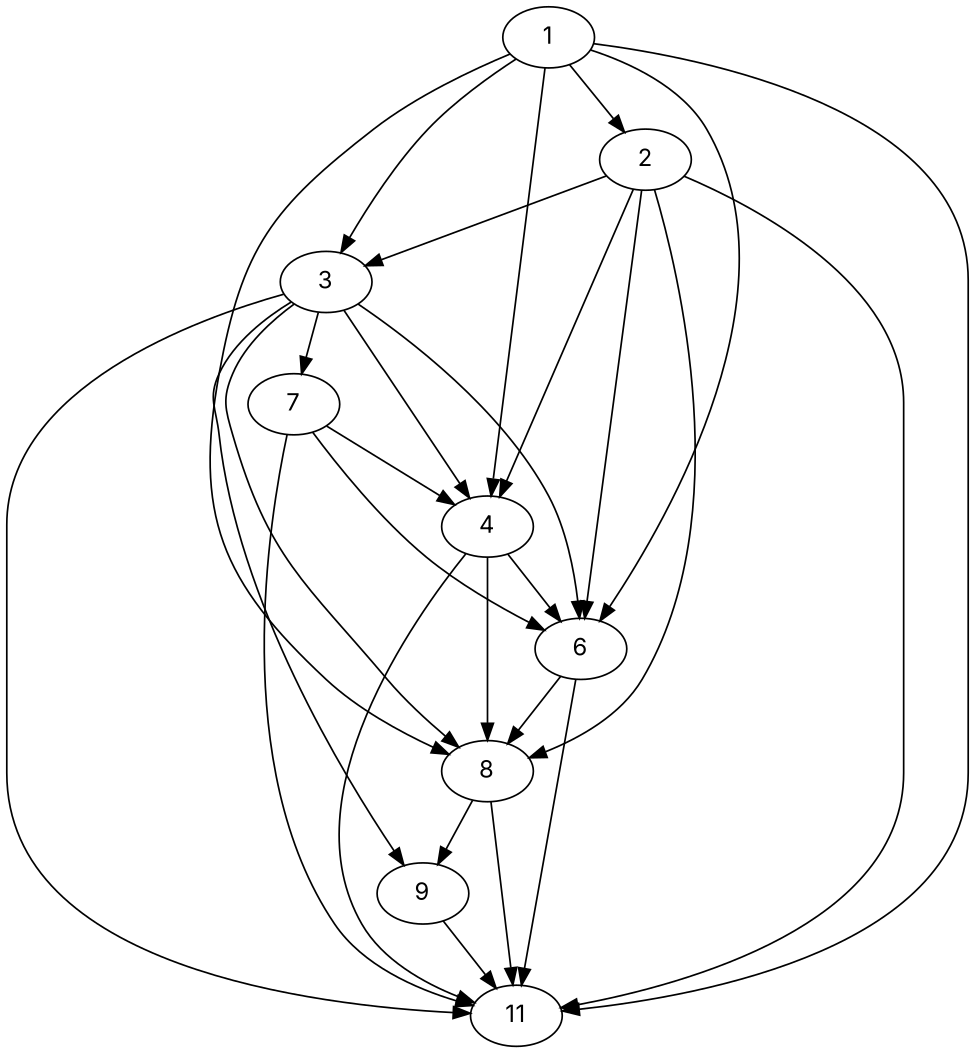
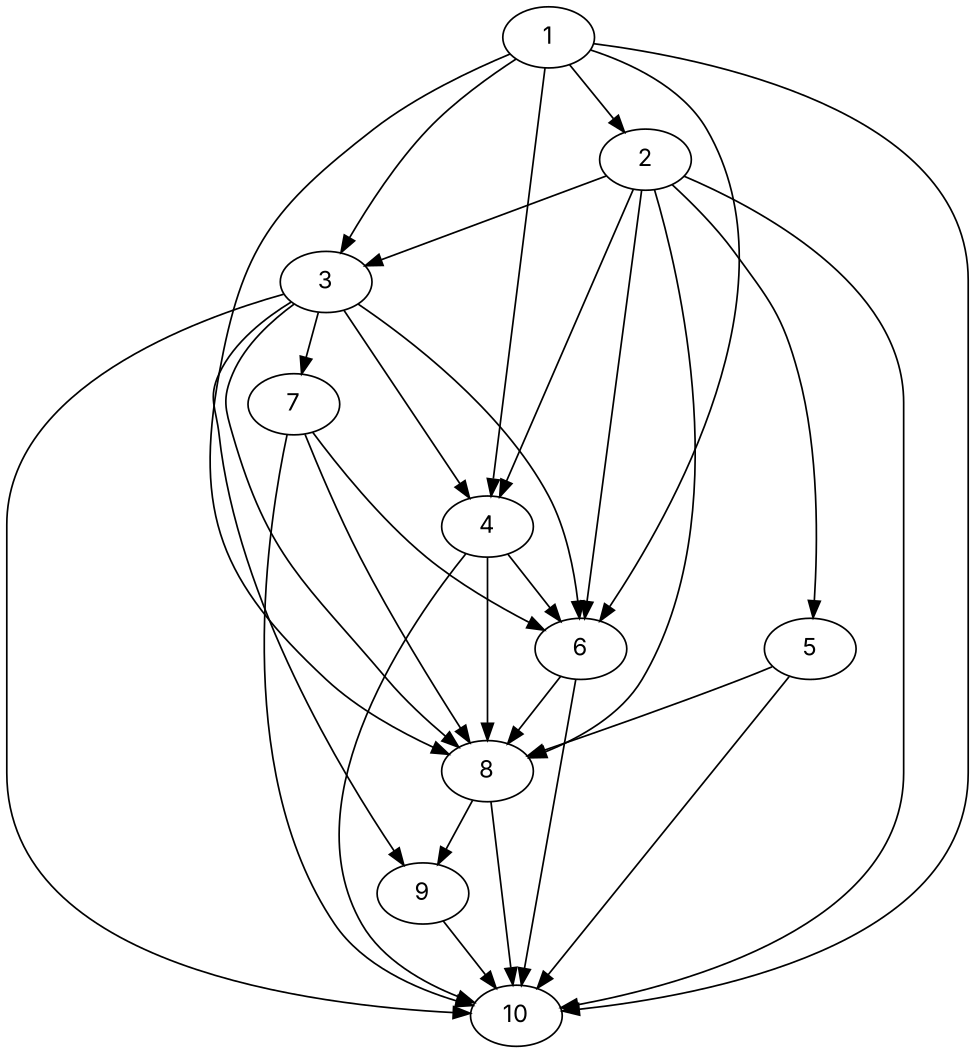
  digraph {
    fontname=Inter
    node [fontname=Inter]
    edge [fontname=Inter]
    1
    2
    3
    4
    6
    8
-   10 [label=11]
+   10
+   5
    9
    7
    1 -> 2
    1 -> 3
    1 -> 4
    1 -> 6
    1 -> 8
    1 -> 10
    2 -> 3
    2 -> 4
    2 -> 6
    2 -> 8
    2 -> 10
+   2 -> 5
    3 -> 4
    3 -> 6
    3 -> 8
    3 -> 10
    3 -> 9
    3 -> 7
    4 -> 6
    4 -> 8
    4 -> 10
    6 -> 8
    6 -> 10
    8 -> 10
    8 -> 9
+   5 -> 8
+   5 -> 10
    9 -> 10
    7 -> 6
-   7 -> 4
+   7 -> 8
    7 -> 10
  }
